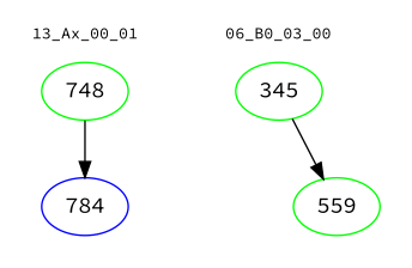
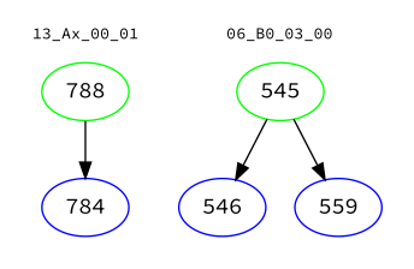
  digraph {
    fontname="Source Code Pro"
    node [color=green fontname="Source Code Pro"]
    edge [color=black fontname="Source Code Pro"]
-   n1 [label=748]
+   n1 [label=788]
    n2 [color=blue label=784]
-   n3 [label=345]
-   n5 [label=559]
+   n3 [label=545]
+   n4 [color=blue label=546]
+   n5 [color=blue label=559]
    subgraph cluster_1 {
      color=white
      fontsize=10
      label="13_Ax_00_01"
      n1
      n2
    }
    subgraph cluster_2 {
      color=white
      fontsize=10
      label="06_B0_03_00"
      n3
+     n4
      n5
    }
    n1 -> n2
+   n3 -> n4
    n3 -> n5
  }
